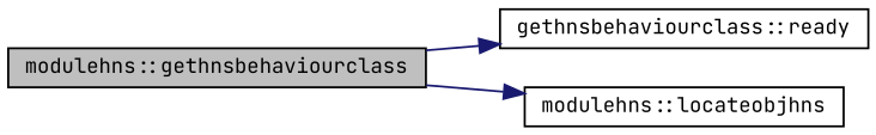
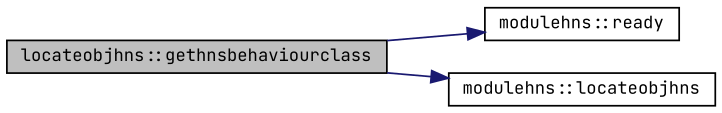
  digraph {
    fontname="JetBrains Mono"
    rankdir=LR
    node [color=black fillcolor=white fontname="JetBrains Mono" fontsize=10 shape=record style=filled]
    edge [color=midnightblue fontname="JetBrains Mono" fontsize=10 labelfontname=Helvetica labelfontsize=10 style=solid]
-   n1 [fillcolor=grey75 fontcolor=black height=0.2 label="modulehns::gethnsbehaviourclass" width=0.4]
-   n2 [height=0.2 label="gethnsbehaviourclass::ready" width=0.4]
+   n1 [fillcolor=grey75 fontcolor=black height=0.2 label="locateobjhns::gethnsbehaviourclass" width=0.4]
+   n2 [height=0.2 label="modulehns::ready" width=0.4]
    n3 [height=0.2 label="modulehns::locateobjhns" width=0.4]
    n1 -> n2
    n1 -> n3
  }
